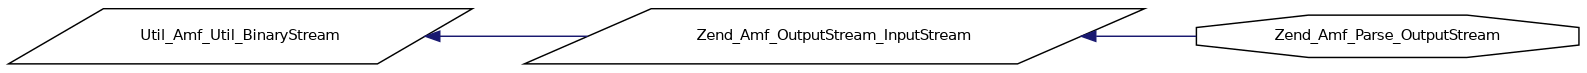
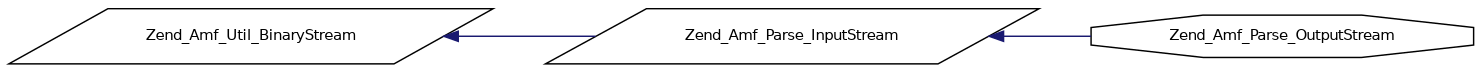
  digraph {
    rankdir=LR
    node [color=black fillcolor=white fontname=Helvetica fontsize=10 shape=parallelogram style=filled]
    edge [color=midnightblue dir=back fontname=Helvetica fontsize=10 labelfontname=Helvetica labelfontsize=10 style=solid]
-   n1 [height=0.2 label=Util_Amf_Util_BinaryStream width=0.4]
-   n2 [height=0.2 label=Zend_Amf_OutputStream_InputStream width=0.4]
+   n1 [height=0.2 label=Zend_Amf_Util_BinaryStream width=0.4]
+   n2 [height=0.2 label=Zend_Amf_Parse_InputStream width=0.4]
    n3 [height=0.2 label=Zend_Amf_Parse_OutputStream shape=octagon width=0.4]
    n1 -> n2
    n2 -> n3
  }
